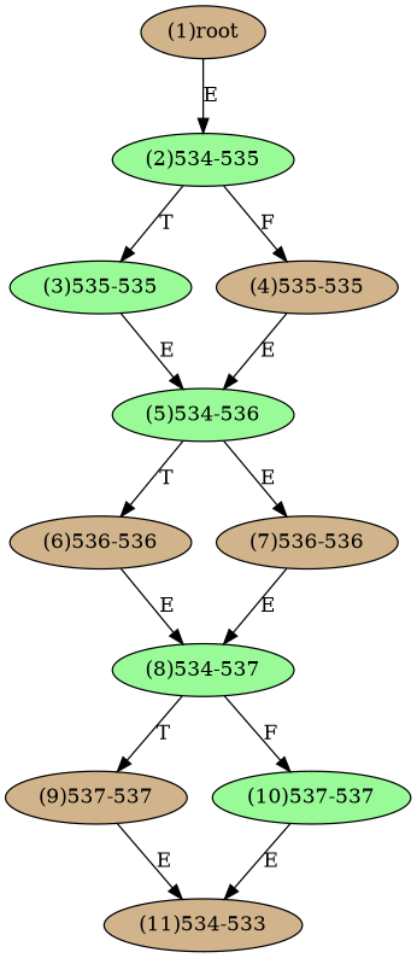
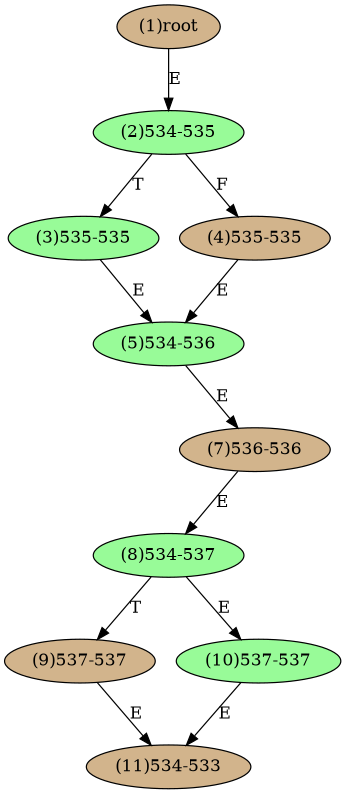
  digraph {
    node [fillcolor=tan style=filled]
    n1 [label="(1)root"]
    n2 [fillcolor=palegreen label="(2)534-535"]
    n3 [fillcolor=palegreen label="(3)535-535"]
    n4 [label="(4)535-535"]
    n5 [fillcolor=palegreen label="(5)534-536"]
-   n6 [label="(6)536-536"]
    n7 [label="(7)536-536"]
    n8 [fillcolor=palegreen label="(8)534-537"]
    n9 [label="(9)537-537"]
    n10 [fillcolor=palegreen label="(10)537-537"]
    n11 [label="(11)534-533"]
    n1 -> n2 [label=E]
    n2 -> n3 [label=T]
    n2 -> n4 [label=F]
    n3 -> n5 [label=E]
    n4 -> n5 [label=E]
-   n5 -> n6 [label=T]
    n5 -> n7 [label=E]
-   n6 -> n8 [label=E]
    n7 -> n8 [label=E]
    n8 -> n9 [label=T]
-   n8 -> n10 [label=F]
+   n8 -> n10 [label=E]
    n9 -> n11 [label=E]
    n10 -> n11 [label=E]
  }
